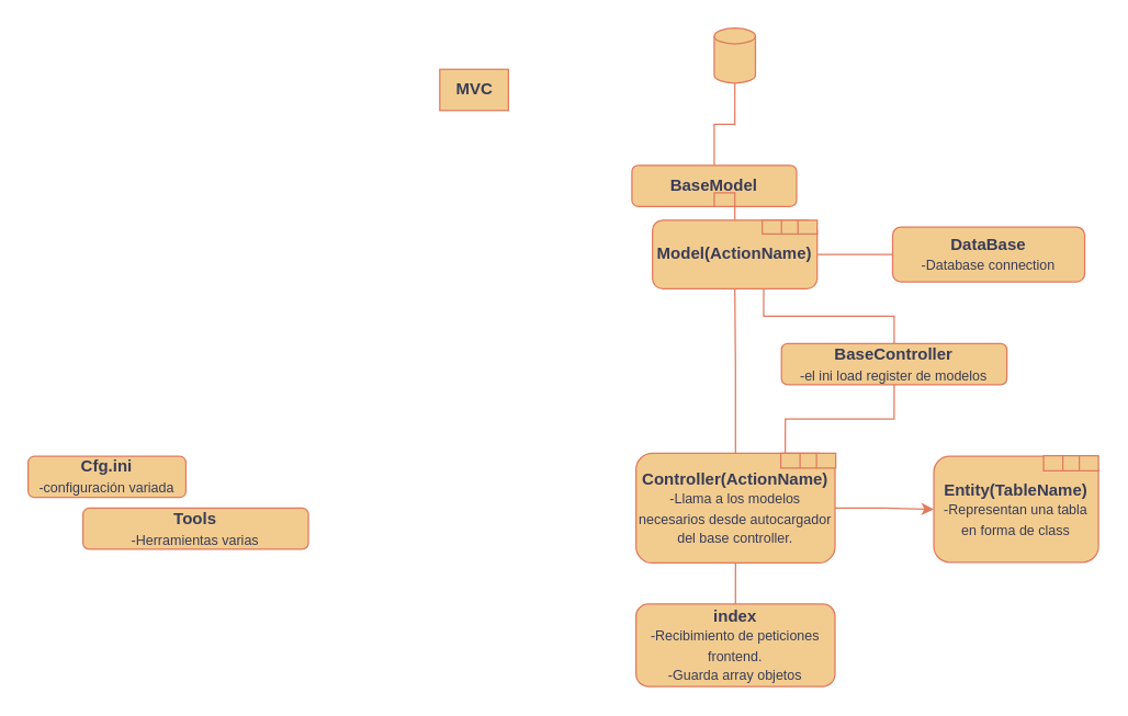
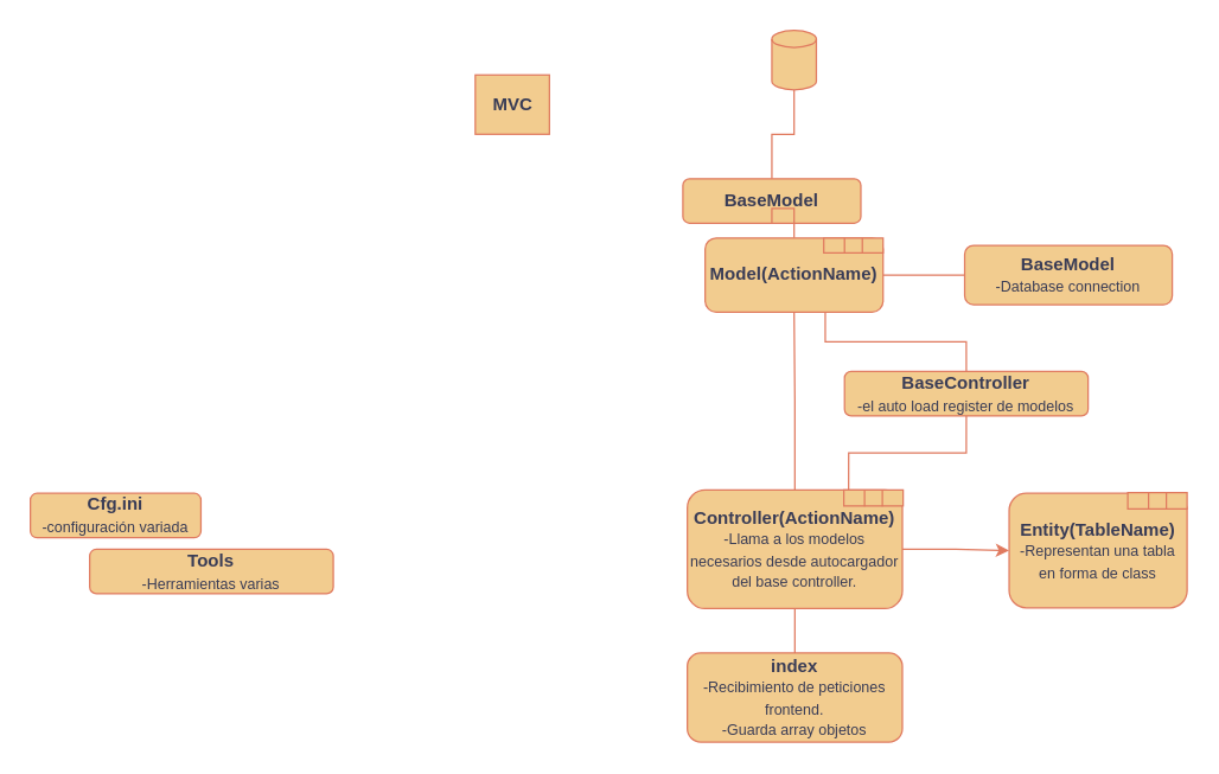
  <mxCell id="0" />
  <mxCell id="1" parent="0" />
  <mxCell id="2" value="&lt;b&gt;BaseModel&lt;/b&gt;" style="rounded=1;whiteSpace=wrap;html=1;fontSize=12;glass=0;strokeWidth=1;shadow=0;labelBackgroundColor=none;fillColor=#F2CC8F;strokeColor=#E07A5F;fontColor=#393C56;" parent="1" vertex="1"><mxGeometry x="460" y="120" width="120" height="30" as="geometry" /></mxCell>
- <mxCell id="3" value="&lt;b&gt;DataBase&lt;br&gt;&lt;/b&gt;&lt;font style=&quot;font-size: 10px;&quot;&gt;-Database connection&lt;/font&gt;" style="rounded=1;whiteSpace=wrap;html=1;fontSize=12;glass=0;strokeWidth=1;shadow=0;labelBackgroundColor=none;fillColor=#F2CC8F;strokeColor=#E07A5F;fontColor=#393C56;" parent="1" vertex="1"><mxGeometry x="650" y="165" width="140" height="40" as="geometry" /></mxCell>
+ <mxCell id="3" value="&lt;b&gt;BaseModel&lt;br&gt;&lt;/b&gt;&lt;font style=&quot;font-size: 10px;&quot;&gt;-Database connection&lt;/font&gt;" style="rounded=1;whiteSpace=wrap;html=1;fontSize=12;glass=0;strokeWidth=1;shadow=0;labelBackgroundColor=none;fillColor=#F2CC8F;strokeColor=#E07A5F;fontColor=#393C56;" parent="1" vertex="1"><mxGeometry x="650" y="165" width="140" height="40" as="geometry" /></mxCell>
  <mxCell id="4" style="edgeStyle=orthogonalEdgeStyle;rounded=0;orthogonalLoop=1;jettySize=auto;html=1;exitX=0.5;exitY=0;exitDx=0;exitDy=0;endArrow=none;endFill=0;labelBackgroundColor=none;strokeColor=#E07A5F;fontColor=default;" parent="1" source="26" target="2" edge="1"><mxGeometry relative="1" as="geometry" /></mxCell>
  <mxCell id="5" style="edgeStyle=orthogonalEdgeStyle;rounded=0;orthogonalLoop=1;jettySize=auto;html=1;exitX=1;exitY=0.5;exitDx=0;exitDy=0;entryX=0;entryY=0.5;entryDx=0;entryDy=0;endArrow=none;endFill=0;labelBackgroundColor=none;strokeColor=#E07A5F;fontColor=default;" parent="1" source="26" target="3" edge="1"><mxGeometry relative="1" as="geometry" /></mxCell>
  <mxCell id="6" value="" style="shape=cylinder3;whiteSpace=wrap;html=1;boundedLbl=1;backgroundOutline=1;size=5.724;labelBackgroundColor=none;fillColor=#F2CC8F;strokeColor=#E07A5F;fontColor=#393C56;" parent="1" vertex="1"><mxGeometry x="520" y="20" width="30" height="40" as="geometry" /></mxCell>
  <mxCell id="7" style="edgeStyle=orthogonalEdgeStyle;rounded=0;orthogonalLoop=1;jettySize=auto;html=1;exitX=0.5;exitY=0;exitDx=0;exitDy=0;entryX=0.5;entryY=1;entryDx=0;entryDy=0;entryPerimeter=0;endArrow=none;endFill=0;labelBackgroundColor=none;strokeColor=#E07A5F;fontColor=default;" parent="1" source="2" target="6" edge="1"><mxGeometry relative="1" as="geometry" /></mxCell>
  <mxCell id="8" style="edgeStyle=orthogonalEdgeStyle;rounded=0;orthogonalLoop=1;jettySize=auto;html=1;entryX=0.675;entryY=0.96;entryDx=0;entryDy=0;endArrow=none;endFill=0;labelBackgroundColor=none;strokeColor=#E07A5F;fontColor=default;exitX=0.5;exitY=0;exitDx=0;exitDy=0;entryPerimeter=0;" parent="1" source="34" target="26" edge="1"><mxGeometry relative="1" as="geometry" /></mxCell>
  <mxCell id="9" style="edgeStyle=orthogonalEdgeStyle;rounded=0;orthogonalLoop=1;jettySize=auto;html=1;entryX=0.5;entryY=1;entryDx=0;entryDy=0;endArrow=none;endFill=0;labelBackgroundColor=none;strokeColor=#E07A5F;fontColor=default;" parent="1" source="10" target="12" edge="1"><mxGeometry relative="1" as="geometry" /></mxCell>
  <mxCell id="10" value="&lt;b&gt;index&lt;br&gt;&lt;/b&gt;&lt;font style=&quot;font-size: 10px;&quot;&gt;-Recibimiento de peticiones frontend.&lt;br&gt;-Guarda array objetos&lt;br&gt;&lt;/font&gt;" style="rounded=1;whiteSpace=wrap;html=1;fontSize=12;glass=0;strokeWidth=1;shadow=0;labelBackgroundColor=none;fillColor=#F2CC8F;strokeColor=#E07A5F;fontColor=#393C56;" parent="1" vertex="1"><mxGeometry x="463" y="440" width="145" height="60" as="geometry" /></mxCell>
  <mxCell id="11" value="" style="group;labelBackgroundColor=none;fontColor=#393C56;" parent="1" vertex="1" connectable="0"><mxGeometry x="463.01" y="330" width="145.5" height="80" as="geometry" /></mxCell>
  <mxCell id="12" value="&lt;b&gt;Controller(ActionName)&lt;br&gt;&lt;/b&gt;&lt;font style=&quot;font-size: 10px;&quot;&gt;-Llama a los modelos necesarios desde autocargador del base controller.&lt;/font&gt;&lt;b&gt;&lt;br&gt;&lt;/b&gt;" style="rounded=1;whiteSpace=wrap;html=1;fontSize=12;glass=0;strokeWidth=1;shadow=0;labelBackgroundColor=none;fillColor=#F2CC8F;strokeColor=#E07A5F;fontColor=#393C56;" parent="11" vertex="1"><mxGeometry width="145" height="80" as="geometry" /></mxCell>
  <mxCell id="13" value="" style="shape=table;startSize=0;container=1;collapsible=0;childLayout=tableLayout;fontSize=16;labelBackgroundColor=none;fillColor=#F2CC8F;strokeColor=#E07A5F;fontColor=#393C56;" parent="11" vertex="1"><mxGeometry x="105.5" width="40" height="10.667" as="geometry" /></mxCell>
  <mxCell id="14" value="" style="shape=tableRow;horizontal=0;startSize=0;swimlaneHead=0;swimlaneBody=0;strokeColor=#E07A5F;top=0;left=0;bottom=0;right=0;collapsible=0;dropTarget=0;fillColor=none;points=[[0,0.5],[1,0.5]];portConstraint=eastwest;fontSize=16;swimlaneLine=1;labelBackgroundColor=none;fontColor=#393C56;" parent="13" vertex="1"><mxGeometry width="40" height="11" as="geometry" /></mxCell>
  <mxCell id="15" value="" style="shape=partialRectangle;html=1;whiteSpace=wrap;connectable=0;strokeColor=#E07A5F;overflow=hidden;fillColor=none;top=0;left=0;bottom=0;right=0;pointerEvents=1;fontSize=16;labelBackgroundColor=none;fontColor=#393C56;" parent="14" vertex="1"><mxGeometry width="14" height="11" as="geometry"><mxRectangle width="14" height="11" as="alternateBounds" /></mxGeometry></mxCell>
  <mxCell id="16" value="" style="shape=partialRectangle;html=1;whiteSpace=wrap;connectable=0;strokeColor=#E07A5F;overflow=hidden;fillColor=none;top=0;left=0;bottom=0;right=0;pointerEvents=1;fontSize=16;labelBackgroundColor=none;fontColor=#393C56;" parent="14" vertex="1"><mxGeometry x="14" width="12" height="11" as="geometry"><mxRectangle width="12" height="11" as="alternateBounds" /></mxGeometry></mxCell>
  <mxCell id="17" value="" style="shape=partialRectangle;html=1;whiteSpace=wrap;connectable=0;strokeColor=#E07A5F;overflow=hidden;fillColor=none;top=0;left=0;bottom=0;right=0;pointerEvents=1;fontSize=16;labelBackgroundColor=none;fontColor=#393C56;" parent="14" vertex="1"><mxGeometry x="26" width="14" height="11" as="geometry"><mxRectangle width="14" height="11" as="alternateBounds" /></mxGeometry></mxCell>
  <mxCell id="18" value="" style="group;labelBackgroundColor=none;fontColor=#393C56;" parent="1" vertex="1" connectable="0"><mxGeometry x="680" y="332.25" width="120" height="77.75" as="geometry" /></mxCell>
  <mxCell id="19" value="&lt;b&gt;Entity(TableName)&lt;br&gt;&lt;/b&gt;&lt;font style=&quot;font-size: 10px;&quot;&gt;-Representan una tabla en forma de class&lt;/font&gt;" style="rounded=1;whiteSpace=wrap;html=1;fontSize=12;glass=0;strokeWidth=1;shadow=0;labelBackgroundColor=none;fillColor=#F2CC8F;strokeColor=#E07A5F;fontColor=#393C56;" parent="18" vertex="1"><mxGeometry width="120" height="77.199" as="geometry" /></mxCell>
  <mxCell id="20" value="" style="shape=table;startSize=0;container=1;collapsible=0;childLayout=tableLayout;fontSize=16;labelBackgroundColor=none;fillColor=#F2CC8F;strokeColor=#E07A5F;fontColor=#393C56;" parent="18" vertex="1"><mxGeometry x="80" y="-0.449" width="40" height="11.028" as="geometry" /></mxCell>
  <mxCell id="21" value="" style="shape=tableRow;horizontal=0;startSize=0;swimlaneHead=0;swimlaneBody=0;strokeColor=#E07A5F;top=0;left=0;bottom=0;right=0;collapsible=0;dropTarget=0;fillColor=none;points=[[0,0.5],[1,0.5]];portConstraint=eastwest;fontSize=16;swimlaneLine=1;labelBackgroundColor=none;fontColor=#393C56;" parent="20" vertex="1"><mxGeometry width="40" height="11" as="geometry" /></mxCell>
  <mxCell id="22" value="" style="shape=partialRectangle;html=1;whiteSpace=wrap;connectable=0;strokeColor=#E07A5F;overflow=hidden;fillColor=none;top=0;left=0;bottom=0;right=0;pointerEvents=1;fontSize=16;labelBackgroundColor=none;fontColor=#393C56;" parent="21" vertex="1"><mxGeometry width="14" height="11" as="geometry"><mxRectangle width="14" height="11" as="alternateBounds" /></mxGeometry></mxCell>
  <mxCell id="23" value="" style="shape=partialRectangle;html=1;whiteSpace=wrap;connectable=0;strokeColor=#E07A5F;overflow=hidden;fillColor=none;top=0;left=0;bottom=0;right=0;pointerEvents=1;fontSize=16;labelBackgroundColor=none;fontColor=#393C56;" parent="21" vertex="1"><mxGeometry x="14" width="12" height="11" as="geometry"><mxRectangle width="12" height="11" as="alternateBounds" /></mxGeometry></mxCell>
  <mxCell id="24" value="" style="shape=partialRectangle;html=1;whiteSpace=wrap;connectable=0;strokeColor=#E07A5F;overflow=hidden;fillColor=none;top=0;left=0;bottom=0;right=0;pointerEvents=1;fontSize=16;labelBackgroundColor=none;fontColor=#393C56;" parent="21" vertex="1"><mxGeometry x="26" width="14" height="11" as="geometry"><mxRectangle width="14" height="11" as="alternateBounds" /></mxGeometry></mxCell>
  <mxCell id="25" value="" style="group;labelBackgroundColor=none;fontColor=#393C56;" parent="1" vertex="1" connectable="0"><mxGeometry x="475" y="160" width="120" height="50" as="geometry" /></mxCell>
  <mxCell id="26" value="&lt;b&gt;Model(ActionName)&lt;/b&gt;" style="rounded=1;whiteSpace=wrap;html=1;fontSize=12;glass=0;strokeWidth=1;shadow=0;labelBackgroundColor=none;fillColor=#F2CC8F;strokeColor=#E07A5F;fontColor=#393C56;" parent="25" vertex="1"><mxGeometry width="120" height="50" as="geometry" /></mxCell>
  <mxCell id="27" value="" style="shape=table;startSize=0;container=1;collapsible=0;childLayout=tableLayout;fontSize=16;labelBackgroundColor=none;fillColor=#F2CC8F;strokeColor=#E07A5F;fontColor=#393C56;" parent="25" vertex="1"><mxGeometry x="80" width="40" height="10" as="geometry" /></mxCell>
  <mxCell id="28" value="" style="shape=tableRow;horizontal=0;startSize=0;swimlaneHead=0;swimlaneBody=0;strokeColor=#E07A5F;top=0;left=0;bottom=0;right=0;collapsible=0;dropTarget=0;fillColor=none;points=[[0,0.5],[1,0.5]];portConstraint=eastwest;fontSize=16;swimlaneLine=1;labelBackgroundColor=none;fontColor=#393C56;" parent="27" vertex="1"><mxGeometry width="40" height="10" as="geometry" /></mxCell>
  <mxCell id="29" value="" style="shape=partialRectangle;html=1;whiteSpace=wrap;connectable=0;strokeColor=#E07A5F;overflow=hidden;fillColor=none;top=0;left=0;bottom=0;right=0;pointerEvents=1;fontSize=16;labelBackgroundColor=none;fontColor=#393C56;" parent="28" vertex="1"><mxGeometry width="14" height="10" as="geometry"><mxRectangle width="14" height="10" as="alternateBounds" /></mxGeometry></mxCell>
  <mxCell id="30" value="" style="shape=partialRectangle;html=1;whiteSpace=wrap;connectable=0;strokeColor=#E07A5F;overflow=hidden;fillColor=none;top=0;left=0;bottom=0;right=0;pointerEvents=1;fontSize=16;labelBackgroundColor=none;fontColor=#393C56;" parent="28" vertex="1"><mxGeometry x="14" width="12" height="10" as="geometry"><mxRectangle width="12" height="10" as="alternateBounds" /></mxGeometry></mxCell>
  <mxCell id="31" value="" style="shape=partialRectangle;html=1;whiteSpace=wrap;connectable=0;strokeColor=#E07A5F;overflow=hidden;fillColor=none;top=0;left=0;bottom=0;right=0;pointerEvents=1;fontSize=16;labelBackgroundColor=none;fontColor=#393C56;" parent="28" vertex="1"><mxGeometry x="26" width="14" height="10" as="geometry"><mxRectangle width="14" height="10" as="alternateBounds" /></mxGeometry></mxCell>
- <mxCell id="32" value="MVC" style="text;html=1;align=center;verticalAlign=middle;resizable=0;points=[];autosize=1;strokeColor=#E07A5F;fillColor=#F2CC8F;fontStyle=1;horizontal=1;labelBackgroundColor=none;fontColor=#393C56;" parent="1" vertex="1"><mxGeometry y="50" width="50" height="30" as="geometry" x="320" /></mxCell>
+ <mxCell id="32" value="MVC" style="text;html=1;align=center;verticalAlign=middle;resizable=0;points=[];autosize=1;strokeColor=#E07A5F;fillColor=#F2CC8F;fontStyle=1;horizontal=1;labelBackgroundColor=none;fontColor=#393C56;" parent="1" vertex="1"><mxGeometry x="320" y="50" width="50" height="40" as="geometry" /></mxCell>
  <mxCell id="33" style="edgeStyle=orthogonalEdgeStyle;rounded=0;orthogonalLoop=1;jettySize=auto;html=1;exitX=1;exitY=0.5;exitDx=0;exitDy=0;entryX=0;entryY=0.5;entryDx=0;entryDy=0;labelBackgroundColor=none;strokeColor=#E07A5F;fontColor=default;" parent="1" source="12" target="19" edge="1"><mxGeometry relative="1" as="geometry" /></mxCell>
- <mxCell id="34" value="&lt;b&gt;BaseController&lt;/b&gt;&lt;br&gt;&lt;font style=&quot;font-size: 10px;&quot;&gt;-el ini load register de modelos&lt;/font&gt;" style="rounded=1;whiteSpace=wrap;html=1;fontSize=12;glass=0;strokeWidth=1;shadow=0;labelBackgroundColor=none;fillColor=#F2CC8F;strokeColor=#E07A5F;fontColor=#393C56;" parent="1" vertex="1"><mxGeometry x="569" y="250" width="164.25" height="30" as="geometry" /></mxCell>
+ <mxCell id="34" value="&lt;b&gt;BaseController&lt;/b&gt;&lt;br&gt;&lt;font style=&quot;font-size: 10px;&quot;&gt;-el auto load register de modelos&lt;/font&gt;" style="rounded=1;whiteSpace=wrap;html=1;fontSize=12;glass=0;strokeWidth=1;shadow=0;labelBackgroundColor=none;fillColor=#F2CC8F;strokeColor=#E07A5F;fontColor=#393C56;" parent="1" vertex="1"><mxGeometry x="569" y="250" width="164.25" height="30" as="geometry" /></mxCell>
  <mxCell id="35" style="edgeStyle=orthogonalEdgeStyle;rounded=0;orthogonalLoop=1;jettySize=auto;html=1;entryX=0.5;entryY=1;entryDx=0;entryDy=0;endArrow=none;endFill=0;labelBackgroundColor=none;strokeColor=#E07A5F;fontColor=default;exitX=0.75;exitY=0;exitDx=0;exitDy=0;" parent="1" source="12" target="34" edge="1"><mxGeometry relative="1" as="geometry" /></mxCell>
  <mxCell id="36" value="&lt;b&gt;Cfg.ini&lt;/b&gt;&lt;br&gt;&lt;font style=&quot;font-size: 10px;&quot;&gt;-configuración variada&lt;/font&gt;" style="rounded=1;whiteSpace=wrap;html=1;fontSize=12;glass=0;strokeWidth=1;shadow=0;labelBackgroundColor=none;fillColor=#F2CC8F;strokeColor=#E07A5F;fontColor=#393C56;" parent="1" vertex="1"><mxGeometry x="20" y="332.25" width="115" height="30" as="geometry" /></mxCell>
  <mxCell id="37" value="&lt;b&gt;Tools&lt;/b&gt;&lt;br&gt;&lt;font style=&quot;font-size: 10px;&quot;&gt;-Herramientas varias&lt;/font&gt;" style="rounded=1;whiteSpace=wrap;html=1;fontSize=12;glass=0;strokeWidth=1;shadow=0;labelBackgroundColor=none;fillColor=#F2CC8F;strokeColor=#E07A5F;fontColor=#393C56;" parent="1" vertex="1"><mxGeometry x="60" y="370" width="164.25" height="30" as="geometry" /></mxCell>
  <mxCell id="38" style="edgeStyle=orthogonalEdgeStyle;rounded=0;orthogonalLoop=1;jettySize=auto;html=1;exitX=0.5;exitY=0;exitDx=0;exitDy=0;entryX=0.5;entryY=1;entryDx=0;entryDy=0;endArrow=none;endFill=0;labelBackgroundColor=none;strokeColor=#E07A5F;fontColor=default;" edge="1" parent="1" source="12" target="26"><mxGeometry relative="1" as="geometry" /></mxCell>
